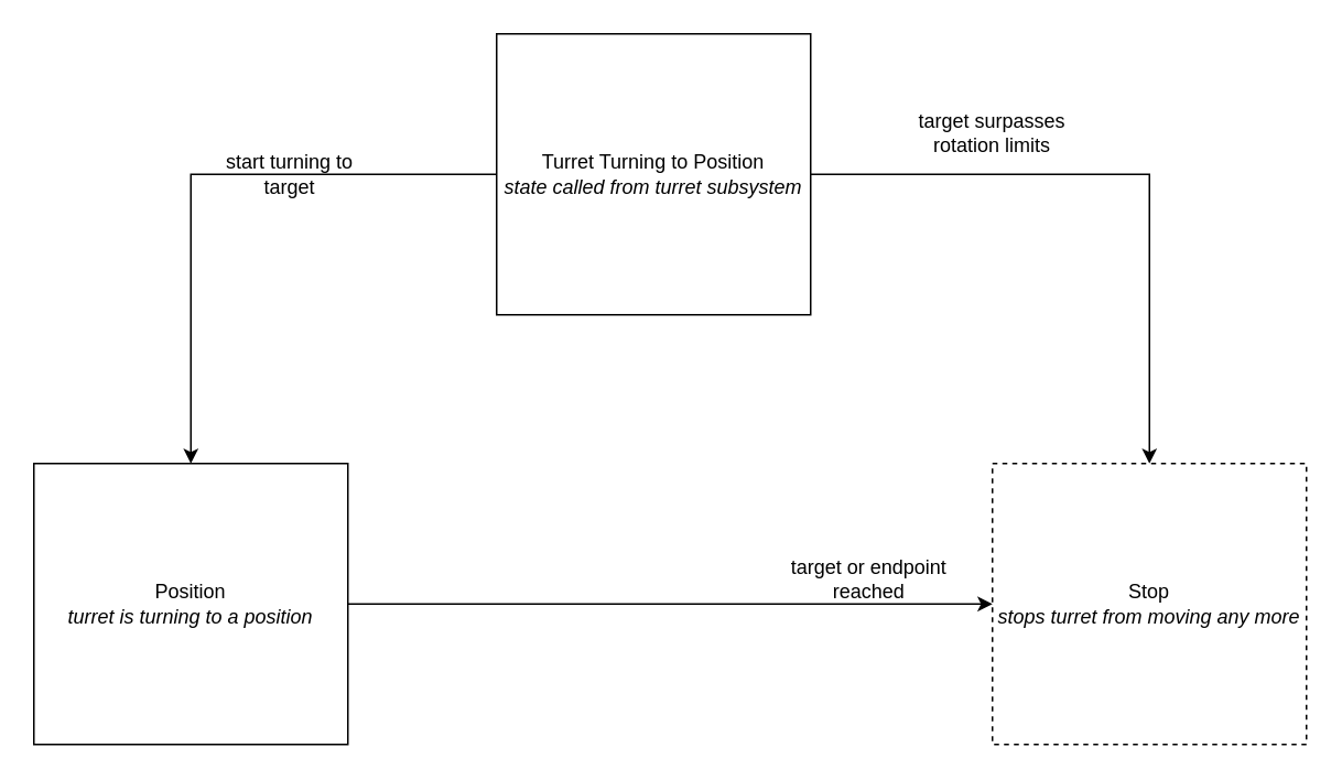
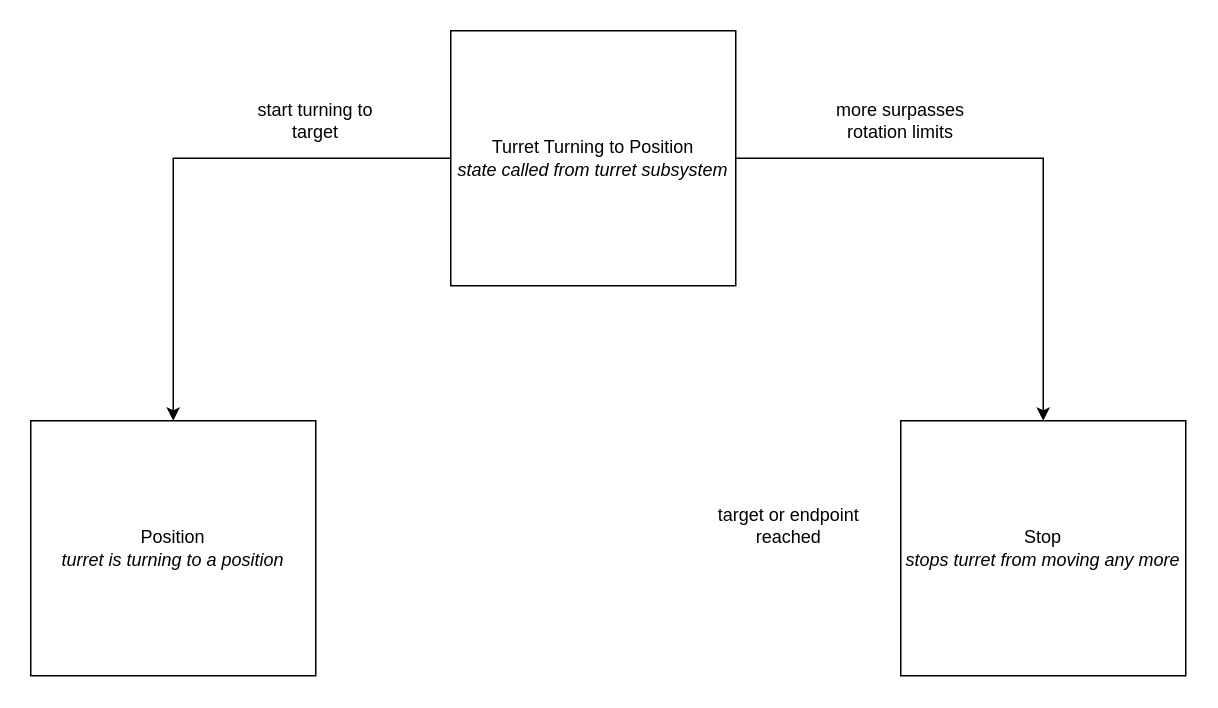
  <mxCell id="0" />
  <mxCell id="1" parent="0" />
  <mxCell id="2" style="edgeStyle=orthogonalEdgeStyle;rounded=0;orthogonalLoop=1;jettySize=auto;html=1;" edge="1" parent="1" source="4" target="7"><mxGeometry relative="1" as="geometry" /></mxCell>
  <mxCell id="3" style="edgeStyle=orthogonalEdgeStyle;rounded=0;orthogonalLoop=1;jettySize=auto;html=1;" edge="1" parent="1" source="4" target="5"><mxGeometry relative="1" as="geometry" /></mxCell>
  <mxCell id="4" value="&lt;div&gt;Turret Turning to Position&lt;/div&gt;&lt;div&gt;&lt;i&gt;state called from turret subsystem&lt;/i&gt;&lt;br&gt;&lt;/div&gt;" style="rounded=0;whiteSpace=wrap;html=1;" vertex="1" parent="1"><mxGeometry x="300" y="20" width="190" height="170" as="geometry" /></mxCell>
- <mxCell id="5" value="&lt;div&gt;Stop&lt;/div&gt;&lt;div&gt;&lt;i&gt;stops turret from moving any more&lt;/i&gt;&lt;br&gt;&lt;/div&gt;" style="rounded=0;whiteSpace=wrap;html=1;dashed=1;" vertex="1" parent="1"><mxGeometry x="600" y="280" width="190" height="170" as="geometry" /></mxCell>
- <mxCell id="6" style="edgeStyle=orthogonalEdgeStyle;rounded=0;orthogonalLoop=1;jettySize=auto;html=1;exitX=1;exitY=0.5;exitDx=0;exitDy=0;entryX=0;entryY=0.5;entryDx=0;entryDy=0;" edge="1" parent="1" source="7" target="5"><mxGeometry relative="1" as="geometry" /></mxCell>
+ <mxCell id="5" value="&lt;div&gt;Stop&lt;/div&gt;&lt;div&gt;&lt;i&gt;stops turret from moving any more&lt;/i&gt;&lt;br&gt;&lt;/div&gt;" style="rounded=0;whiteSpace=wrap;html=1;" vertex="1" parent="1"><mxGeometry x="600" y="280" width="190" height="170" as="geometry" /></mxCell>
  <mxCell id="7" value="&lt;div&gt;Position&lt;/div&gt;&lt;div&gt;&lt;i&gt;turret is turning to a position&lt;/i&gt;&lt;br&gt;&lt;/div&gt;" style="rounded=0;whiteSpace=wrap;html=1;" vertex="1" parent="1"><mxGeometry x="20" y="280" width="190" height="170" as="geometry" /></mxCell>
- <mxCell id="8" value="start turning to target" style="text;html=1;strokeColor=none;fillColor=none;align=center;verticalAlign=middle;whiteSpace=wrap;rounded=0;" vertex="1" parent="1"><mxGeometry x="135" y="95" width="80" height="20" as="geometry" /></mxCell>
- <mxCell id="9" value="target surpasses rotation limits" style="text;html=1;strokeColor=none;fillColor=none;align=center;verticalAlign=middle;whiteSpace=wrap;rounded=0;" vertex="1" parent="1"><mxGeometry x="540" y="75" width="120" height="10" as="geometry" /></mxCell>
+ <mxCell id="8" value="start turning to target" style="text;html=1;strokeColor=none;fillColor=none;align=center;verticalAlign=middle;whiteSpace=wrap;rounded=0;" vertex="1" parent="1"><mxGeometry x="170" y="70" width="80" height="20" as="geometry" /></mxCell>
+ <mxCell id="9" value="more surpasses rotation limits" style="text;html=1;strokeColor=none;fillColor=none;align=center;verticalAlign=middle;whiteSpace=wrap;rounded=0;" vertex="1" parent="1"><mxGeometry x="540" y="75" width="120" height="10" as="geometry" /></mxCell>
  <mxCell id="10" value="target or endpoint reached" style="text;html=1;strokeColor=none;fillColor=none;align=center;verticalAlign=middle;whiteSpace=wrap;rounded=0;" vertex="1" parent="1"><mxGeometry x="462.5" y="340" width="125" height="20" as="geometry" /></mxCell>
